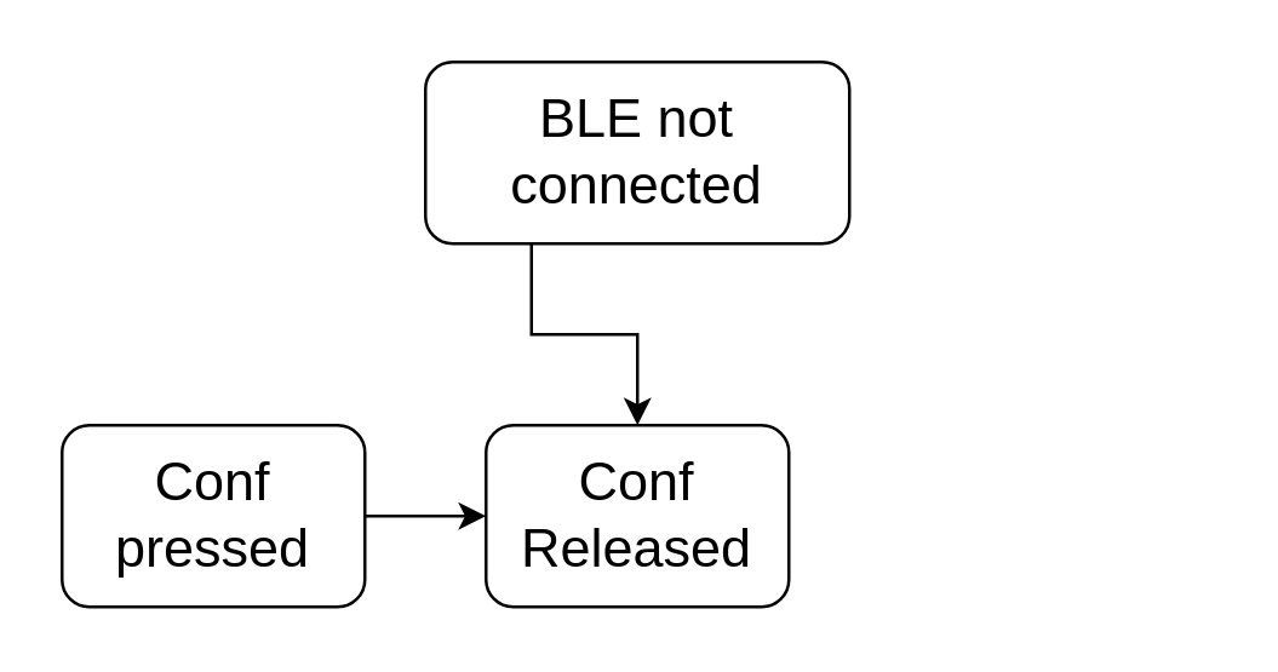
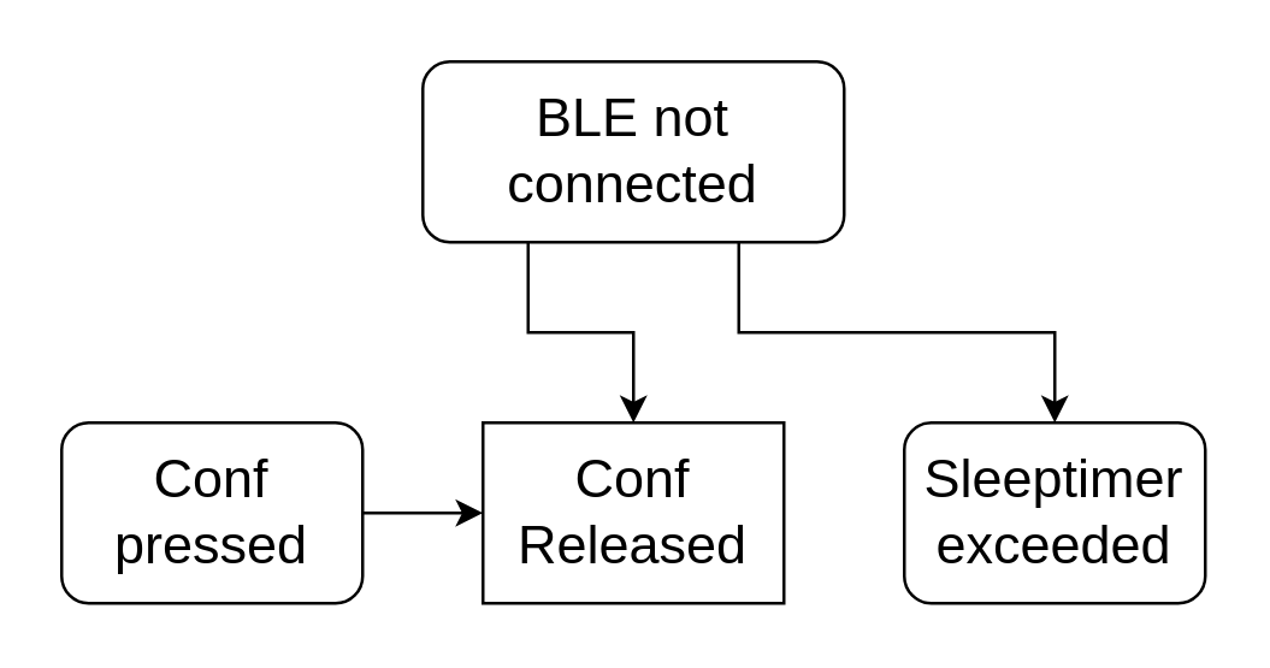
  <mxCell id="0" />
  <mxCell id="1" parent="0" />
  <mxCell id="2" style="edgeStyle=orthogonalEdgeStyle;rounded=0;orthogonalLoop=1;jettySize=auto;html=1;exitX=0.25;exitY=1;exitDx=0;exitDy=0;" edge="1" parent="1" source="4" target="7"><mxGeometry relative="1" as="geometry" /></mxCell>
+ <mxCell id="3" style="edgeStyle=orthogonalEdgeStyle;rounded=0;orthogonalLoop=1;jettySize=auto;html=1;exitX=0.75;exitY=1;exitDx=0;exitDy=0;" edge="1" parent="1" source="4" target="8"><mxGeometry relative="1" as="geometry" /></mxCell>
  <mxCell id="4" value="&lt;font style=&quot;font-size: 18px&quot;&gt;BLE not connected&lt;/font&gt;" style="rounded=1;whiteSpace=wrap;html=1;fontSize=18;" vertex="1" parent="1"><mxGeometry x="140" y="20" width="140" height="60" as="geometry" /></mxCell>
  <mxCell id="5" style="edgeStyle=orthogonalEdgeStyle;rounded=0;orthogonalLoop=1;jettySize=auto;html=1;exitX=1;exitY=0.5;exitDx=0;exitDy=0;entryX=0;entryY=0.5;entryDx=0;entryDy=0;" edge="1" parent="1" source="6" target="7"><mxGeometry relative="1" as="geometry" /></mxCell>
  <mxCell id="6" value="&lt;font style=&quot;font-size: 18px&quot;&gt;Conf pressed&lt;/font&gt;" style="rounded=1;whiteSpace=wrap;html=1;fontSize=18;" vertex="1" parent="1"><mxGeometry x="20" y="140" width="100" height="60" as="geometry" /></mxCell>
- <mxCell id="7" value="Conf Released" style="whiteSpace=wrap;html=1;rounded=1;fontSize=18;" vertex="1" parent="1"><mxGeometry x="160" y="140" width="100" height="60" as="geometry" /></mxCell>
+ <mxCell id="7" value="Conf Released" style="whiteSpace=wrap;html=1;fontSize=18;rounded=0;" vertex="1" parent="1"><mxGeometry x="160" y="140" width="100" height="60" as="geometry" /></mxCell>
+ <mxCell id="8" value="&lt;span style=&quot;color: rgb(0 , 0 , 0) ; font-family: &amp;#34;helvetica&amp;#34; ; font-size: 18px ; font-style: normal ; font-weight: 400 ; letter-spacing: normal ; text-align: center ; text-indent: 0px ; text-transform: none ; word-spacing: 0px ; display: inline ; float: none&quot;&gt;Sleeptimer&lt;/span&gt;&lt;br style=&quot;color: rgb(0 , 0 , 0) ; font-family: &amp;#34;helvetica&amp;#34; ; font-size: 18px ; font-style: normal ; font-weight: 400 ; letter-spacing: normal ; text-align: center ; text-indent: 0px ; text-transform: none ; word-spacing: 0px&quot;&gt;&lt;span style=&quot;color: rgb(0 , 0 , 0) ; font-family: &amp;#34;helvetica&amp;#34; ; font-size: 18px ; font-style: normal ; font-weight: 400 ; letter-spacing: normal ; text-align: center ; text-indent: 0px ; text-transform: none ; word-spacing: 0px ; display: inline ; float: none&quot;&gt;exceeded&lt;/span&gt;" style="rounded=1;whiteSpace=wrap;html=1;fontSize=18;" vertex="1" parent="1"><mxGeometry x="300" y="140" width="100" height="60" as="geometry" /></mxCell>
